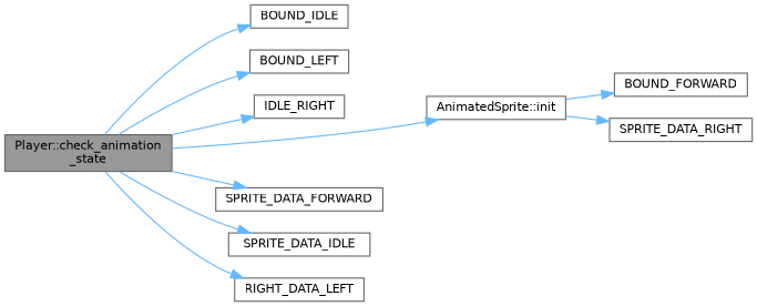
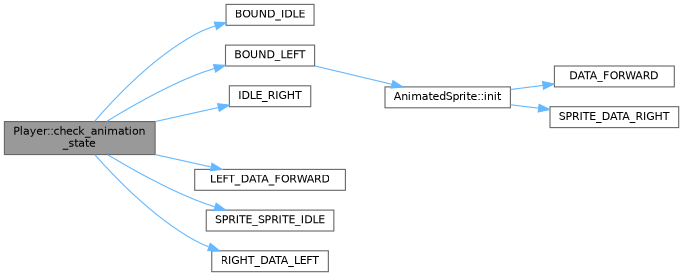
  digraph {
    rankdir=LR
    node [color=grey40 fillcolor=white fontname=Helvetica fontsize=10 shape=box style=filled]
    edge [color=steelblue1 fontname=Helvetica fontsize=10 labelfontname=Helvetica labelfontsize=10 style=solid]
    n1 [color=gray40 fillcolor=grey60 fontcolor=black height=0.2 label="Player::check_animation\l_state" width=0.4]
    n2 [height=0.2 label=BOUND_IDLE width=0.4]
    n3 [height=0.2 label=BOUND_LEFT width=0.4]
    n4 [height=0.2 label=IDLE_RIGHT width=0.4]
    n5 [height=0.2 label="AnimatedSprite::init" width=0.4]
-   n6 [height=0.2 label=SPRITE_DATA_FORWARD width=0.4]
-   n7 [height=0.2 label=SPRITE_DATA_IDLE width=0.4]
+   n6 [height=0.2 label=LEFT_DATA_FORWARD width=0.4]
+   n7 [height=0.2 label=SPRITE_SPRITE_IDLE width=0.4]
    n8 [height=0.2 label=RIGHT_DATA_LEFT width=0.4]
-   n9 [height=0.2 label=BOUND_FORWARD width=0.4]
+   n9 [height=0.2 label=DATA_FORWARD width=0.4]
    n10 [height=0.2 label=SPRITE_DATA_RIGHT width=0.4]
    n1 -> n2
    n1 -> n3
    n1 -> n4
-   n1 -> n5
+   n3 -> n5
    n1 -> n6
    n1 -> n7
    n1 -> n8
    n5 -> n9
    n5 -> n10
  }
